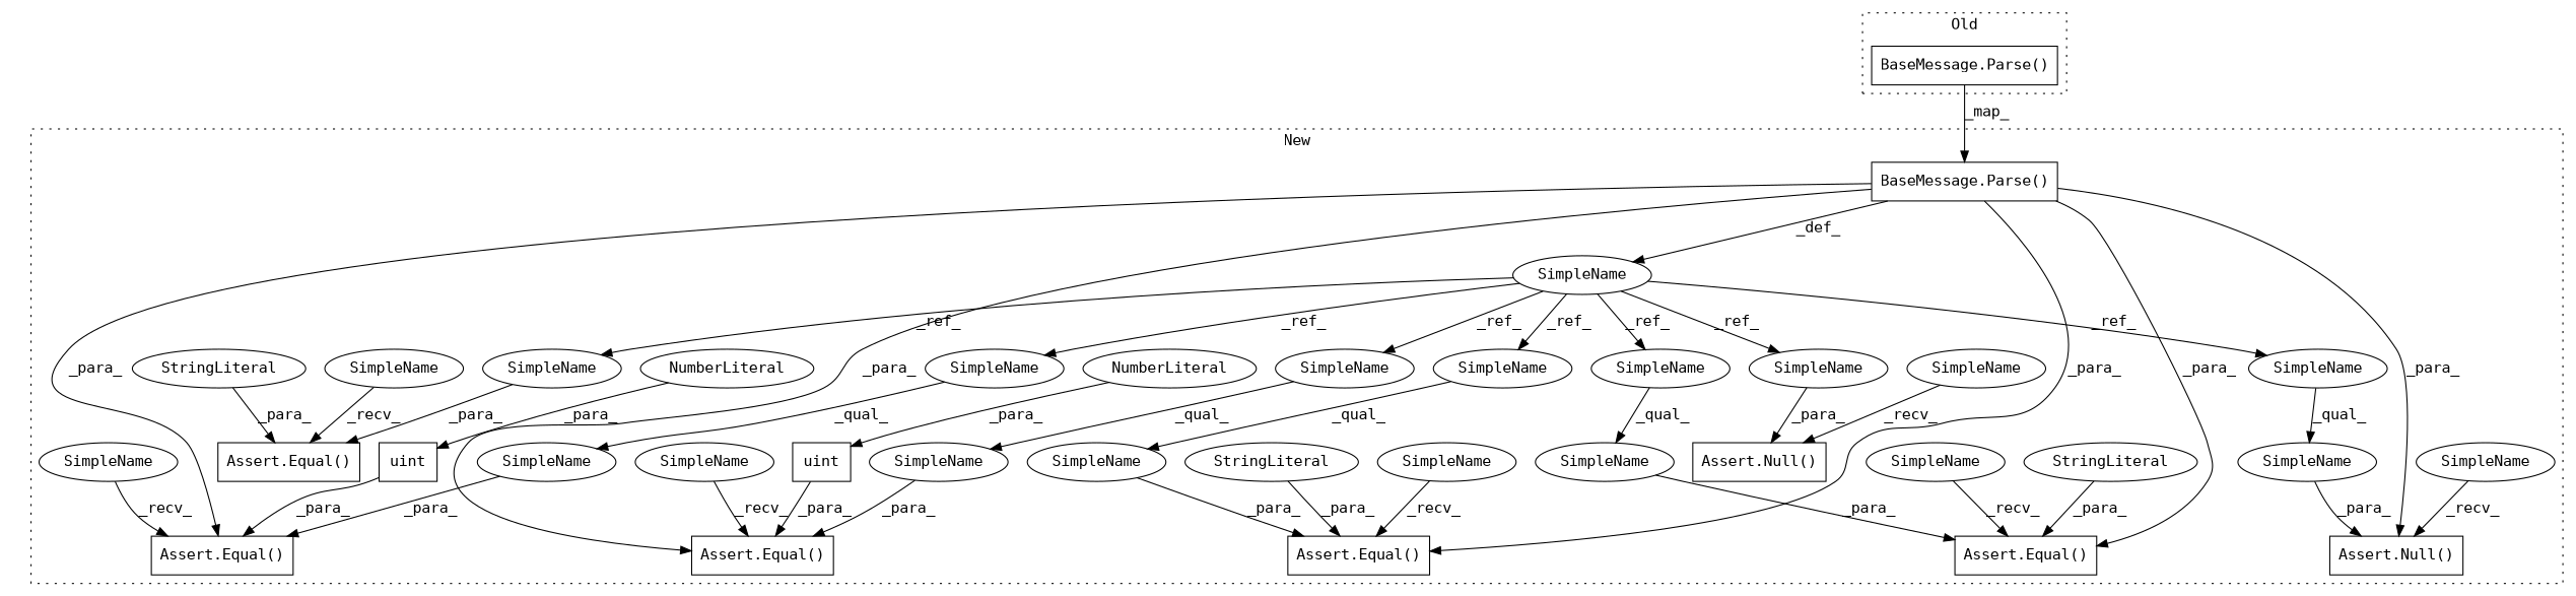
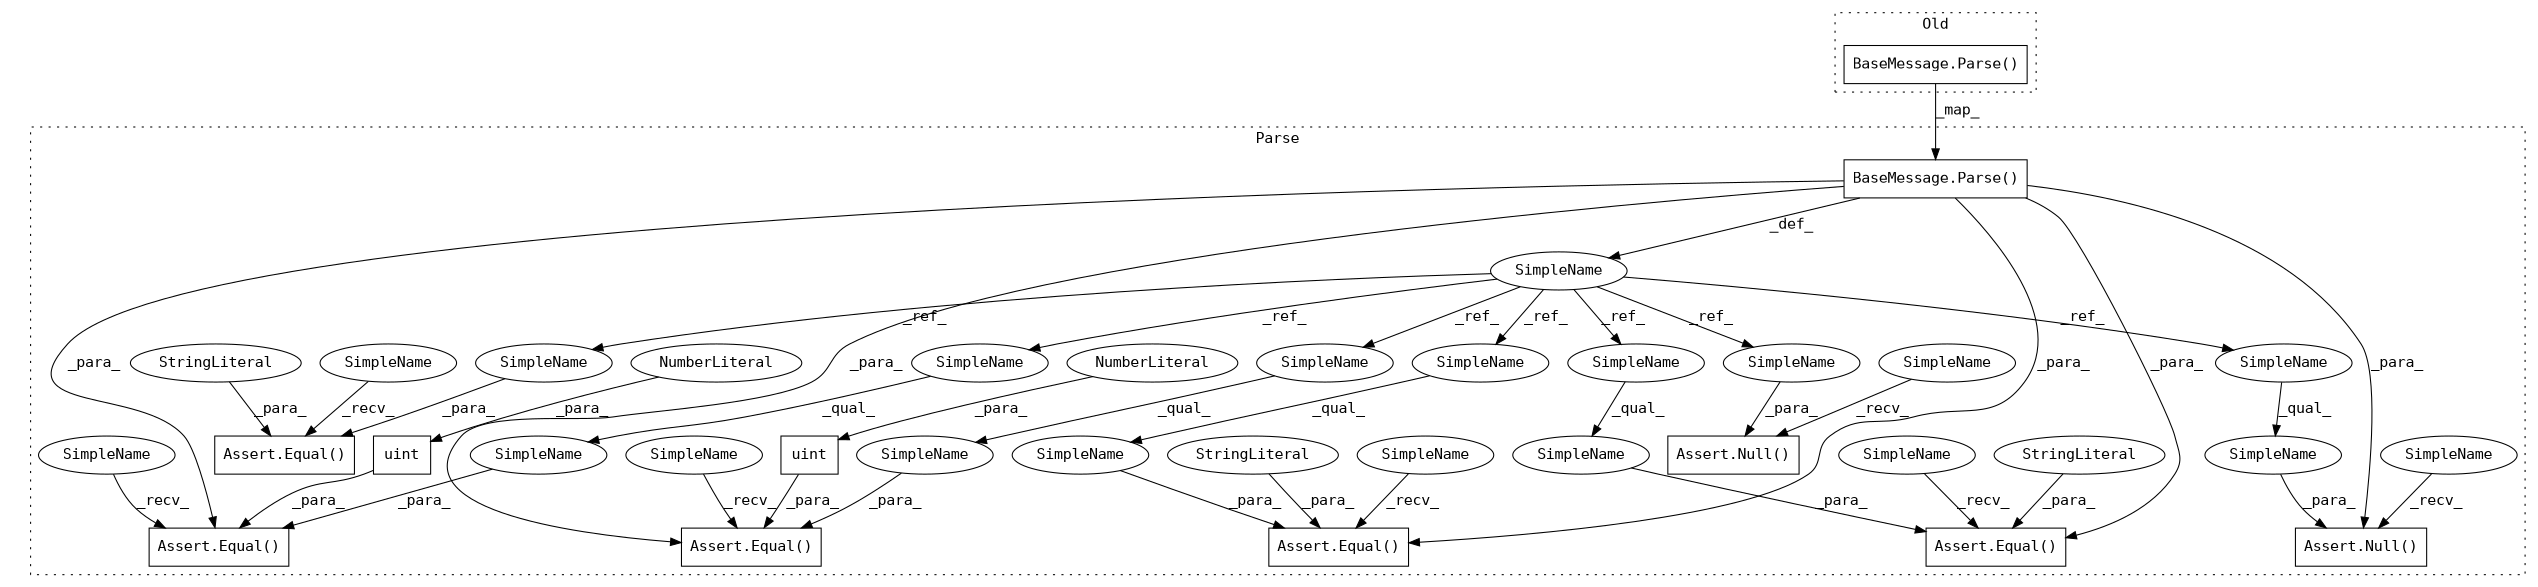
  digraph {
    fontname="DejaVu Sans Mono"
    node [a=42 l=6 s=12560 shape=ellipse fontname="DejaVu Sans Mono"]
    edge [fontname="DejaVu Sans Mono"]
    n1 [a=32 l="36,1" label="BaseMessage.Parse()" s="12075,12134" shape=box]
    n2 [l=17 label=SimpleName s=12043]
    n3 [l=34 label=SimpleName]
    n4 [l=27 label=SimpleName s=12506]
    n5 [a=32 l="6,1" label="Assert.Equal()" s="12488,12533" shape=box]
    n6 [l=24 label=SimpleName s=12442]
    n7 [a=32 l="6,1" label="Assert.Equal()" s="12422,12466" shape=box]
    n8 [l=32 label=SimpleName s=12368]
    n9 [a=32 l="6,1" label="Assert.Equal()" s="12346,12400" shape=box]
    n10 [l=29 label=SimpleName s=12295]
    n11 [a=32 l="6,1" label="Assert.Equal()" s="12250,12324" shape=box]
    n12 [a=32 l="5,38" label="Assert.Null()" s="12169,12191" shape=box]
    n13 [a=11 label=uint s=12494 shape=box]
    n14 [a=34 l=4 label=NumberLiteral s=12500]
    n15 [a=11 label=uint s=12428 shape=box]
    n16 [a=34 label=NumberLiteral s=12434]
    n17 [a=45 l=37 label=StringLiteral s=12256]
    n18 [a=45 l=14 label=StringLiteral s=12352]
    n19 [a=32 l="5,1" label="Assert.Null()" s="12555,12594" shape=box]
    n20 [a=32 l="6,30" label="Assert.Equal()" s="12616,12644" shape=box]
    n21 [a=45 l=3 label=StringLiteral s=12622]
    n22 [l=17 label=SimpleName s=12368]
    n23 [l=17 label=SimpleName s=12174]
    n24 [l=17 label=SimpleName s=12295]
    n25 [l=17 label=SimpleName s=12627]
    n26 [l=17 label=SimpleName s=12442]
    n27 [l=17 label=SimpleName s=12506]
    n28 [l=17 label=SimpleName]
    n29 [label=SimpleName s=12339]
    n30 [label=SimpleName s=12548]
    n31 [label=SimpleName s=12162]
    n32 [label=SimpleName s=12481]
    n33 [label=SimpleName s=12243]
    n34 [label=SimpleName s=12415]
    n35 [label=SimpleName s=12609]
    n36 [a=32 l="6,1" label="BaseMessage.Parse()" s="9020,9049" shape=box]
    subgraph cluster_1 {
-     label=New
+     label=Parse
      style=dotted
      n1
      n2
      n3
      n4
      n5
      n6
      n7
      n8
      n9
      n10
      n11
      n12
      n13
      n14
      n15
      n16
      n17
      n18
      n19
      n20
      n21
      n22
      n23
      n24
      n25
      n26
      n27
      n28
      n29
      n30
      n31
      n32
      n33
      n34
      n35
    }
    subgraph cluster_2 {
      label=Old
      style=dotted
      n36
    }
    n1 -> n2 [label=_def_]
    n1 -> n5 [label=_para_]
    n1 -> n7 [label=_para_]
    n1 -> n9 [label=_para_]
    n1 -> n11 [label=_para_]
    n1 -> n19 [label=_para_]
    n2 -> n22 [label=_ref_]
    n2 -> n23 [label=_ref_]
    n2 -> n24 [label=_ref_]
    n2 -> n25 [label=_ref_]
    n2 -> n26 [label=_ref_]
    n2 -> n27 [label=_ref_]
    n2 -> n28 [label=_ref_]
    n3 -> n19 [label=_para_]
    n4 -> n5 [label=_para_]
    n6 -> n7 [label=_para_]
    n8 -> n9 [label=_para_]
    n10 -> n11 [label=_para_]
    n13 -> n5 [label=_para_]
    n14 -> n13 [label=_para_]
    n15 -> n7 [label=_para_]
    n16 -> n15 [label=_para_]
    n17 -> n11 [label=_para_]
    n18 -> n9 [label=_para_]
    n21 -> n20 [label=_para_]
    n22 -> n8 [label=_qual_]
    n23 -> n12 [label=_para_]
    n24 -> n10 [label=_qual_]
    n25 -> n20 [label=_para_]
    n26 -> n6 [label=_qual_]
    n27 -> n4 [label=_qual_]
    n28 -> n3 [label=_qual_]
    n29 -> n9 [label=_recv_]
    n30 -> n19 [label=_recv_]
    n31 -> n12 [label=_recv_]
    n32 -> n5 [label=_recv_]
    n33 -> n11 [label=_recv_]
    n34 -> n7 [label=_recv_]
    n35 -> n20 [label=_recv_]
    n36 -> n1 [label=_map_]
  }
